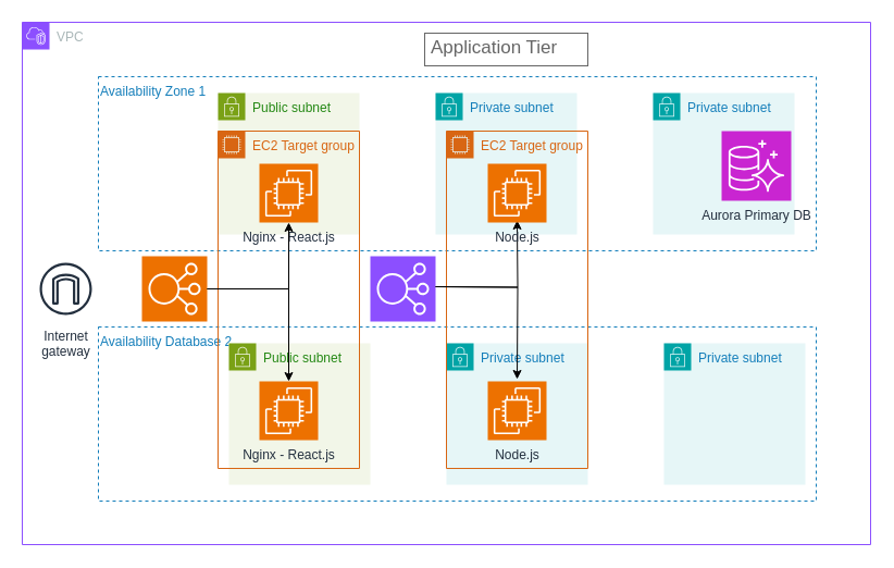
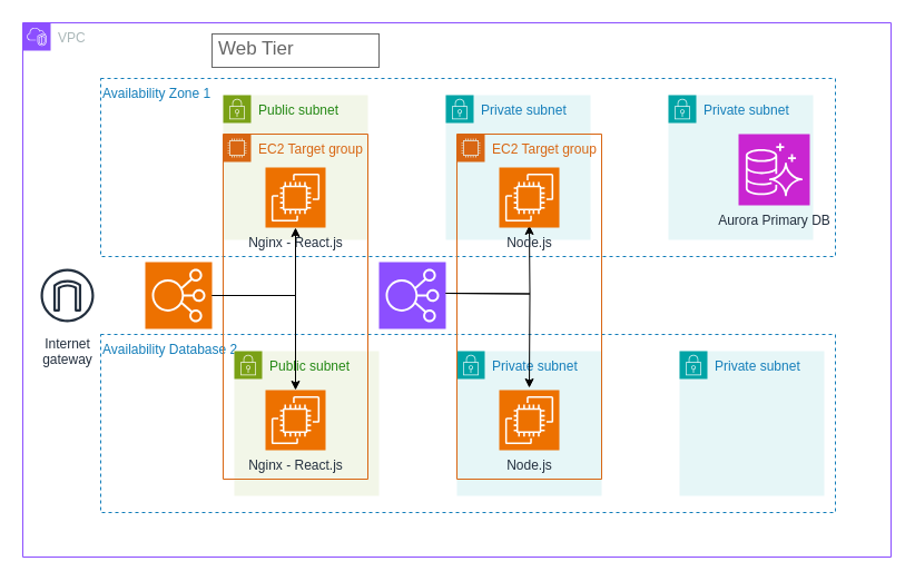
  <mxCell id="0" />
  <mxCell id="1" parent="0" />
  <mxCell id="2" value="VPC" style="points=[[0,0],[0.25,0],[0.5,0],[0.75,0],[1,0],[1,0.25],[1,0.5],[1,0.75],[1,1],[0.75,1],[0.5,1],[0.25,1],[0,1],[0,0.75],[0,0.5],[0,0.25]];outlineConnect=0;gradientColor=none;html=1;whiteSpace=wrap;fontSize=12;fontStyle=0;container=1;pointerEvents=0;collapsible=0;recursiveResize=0;shape=mxgraph.aws4.group;grIcon=mxgraph.aws4.group_vpc2;strokeColor=#8C4FFF;fillColor=none;verticalAlign=top;align=left;spacingLeft=30;fontColor=#AAB7B8;dashed=0;" vertex="1" parent="1"><mxGeometry x="20" y="20" width="780" height="480" as="geometry" /></mxCell>
  <mxCell id="3" value="Internet&#10;gateway" style="sketch=0;outlineConnect=0;fontColor=#232F3E;gradientColor=none;strokeColor=#232F3E;fillColor=#ffffff;dashed=0;verticalLabelPosition=bottom;verticalAlign=top;align=center;html=1;fontSize=12;fontStyle=0;aspect=fixed;shape=mxgraph.aws4.resourceIcon;resIcon=mxgraph.aws4.internet_gateway;" vertex="1" parent="2"><mxGeometry x="10" y="215" width="60" height="60" as="geometry" /></mxCell>
  <mxCell id="4" value="Availability Zone 1" style="fillColor=none;strokeColor=#147EBA;dashed=1;verticalAlign=top;fontStyle=0;fontColor=#147EBA;whiteSpace=wrap;html=1;align=left;" vertex="1" parent="2"><mxGeometry x="70" y="50" width="660" height="160" as="geometry" /></mxCell>
  <mxCell id="5" value="Availability Database 2" style="fillColor=none;strokeColor=#147EBA;dashed=1;verticalAlign=top;fontStyle=0;fontColor=#147EBA;whiteSpace=wrap;html=1;align=left;" vertex="1" parent="2"><mxGeometry x="70" y="280" width="660" height="160" as="geometry" /></mxCell>
- <mxCell id="7" value="Application Tier" style="strokeWidth=1;shadow=0;dashed=0;align=center;html=1;shape=mxgraph.mockup.text.textBox;fontColor=#666666;align=left;fontSize=17;spacingLeft=4;spacingTop=-3;whiteSpace=wrap;strokeColor=#666666;mainText=" vertex="1" parent="2"><mxGeometry x="370" y="10" width="150" height="30" as="geometry" /></mxCell>
+ <mxCell id="6" value="Web Tier" style="strokeWidth=1;shadow=0;dashed=0;align=center;html=1;shape=mxgraph.mockup.text.textBox;fontColor=#666666;align=left;fontSize=17;spacingLeft=4;spacingTop=-3;whiteSpace=wrap;strokeColor=#666666;mainText=" vertex="1" parent="2"><mxGeometry x="170" y="10" width="150" height="30" as="geometry" /></mxCell>
  <mxCell id="8" value="Public subnet" style="points=[[0,0],[0.25,0],[0.5,0],[0.75,0],[1,0],[1,0.25],[1,0.5],[1,0.75],[1,1],[0.75,1],[0.5,1],[0.25,1],[0,1],[0,0.75],[0,0.5],[0,0.25]];outlineConnect=0;gradientColor=none;html=1;whiteSpace=wrap;fontSize=12;fontStyle=0;container=1;pointerEvents=0;collapsible=0;recursiveResize=0;shape=mxgraph.aws4.group;grIcon=mxgraph.aws4.group_security_group;grStroke=0;strokeColor=#7AA116;fillColor=#F2F6E8;verticalAlign=top;align=left;spacingLeft=30;fontColor=#248814;dashed=0;" vertex="1" parent="2"><mxGeometry x="180" y="65" width="130" height="130" as="geometry" /></mxCell>
  <mxCell id="9" value="Public subnet" style="points=[[0,0],[0.25,0],[0.5,0],[0.75,0],[1,0],[1,0.25],[1,0.5],[1,0.75],[1,1],[0.75,1],[0.5,1],[0.25,1],[0,1],[0,0.75],[0,0.5],[0,0.25]];outlineConnect=0;gradientColor=none;html=1;whiteSpace=wrap;fontSize=12;fontStyle=0;container=1;pointerEvents=0;collapsible=0;recursiveResize=0;shape=mxgraph.aws4.group;grIcon=mxgraph.aws4.group_security_group;grStroke=0;strokeColor=#7AA116;fillColor=#F2F6E8;verticalAlign=top;align=left;spacingLeft=30;fontColor=#248814;dashed=0;" vertex="1" parent="2"><mxGeometry x="190" y="295" width="130" height="130" as="geometry" /></mxCell>
  <mxCell id="10" value="Private subnet" style="points=[[0,0],[0.25,0],[0.5,0],[0.75,0],[1,0],[1,0.25],[1,0.5],[1,0.75],[1,1],[0.75,1],[0.5,1],[0.25,1],[0,1],[0,0.75],[0,0.5],[0,0.25]];outlineConnect=0;gradientColor=none;html=1;whiteSpace=wrap;fontSize=12;fontStyle=0;container=1;pointerEvents=0;collapsible=0;recursiveResize=0;shape=mxgraph.aws4.group;grIcon=mxgraph.aws4.group_security_group;grStroke=0;strokeColor=#00A4A6;fillColor=#E6F6F7;verticalAlign=top;align=left;spacingLeft=30;fontColor=#147EBA;dashed=0;" vertex="1" parent="2"><mxGeometry x="380" y="65" width="130" height="130" as="geometry" /></mxCell>
  <mxCell id="11" value="Private subnet" style="points=[[0,0],[0.25,0],[0.5,0],[0.75,0],[1,0],[1,0.25],[1,0.5],[1,0.75],[1,1],[0.75,1],[0.5,1],[0.25,1],[0,1],[0,0.75],[0,0.5],[0,0.25]];outlineConnect=0;gradientColor=none;html=1;whiteSpace=wrap;fontSize=12;fontStyle=0;container=1;pointerEvents=0;collapsible=0;recursiveResize=0;shape=mxgraph.aws4.group;grIcon=mxgraph.aws4.group_security_group;grStroke=0;strokeColor=#00A4A6;fillColor=#E6F6F7;verticalAlign=top;align=left;spacingLeft=30;fontColor=#147EBA;dashed=0;" vertex="1" parent="2"><mxGeometry x="390" y="295" width="130" height="130" as="geometry" /></mxCell>
  <mxCell id="12" value="Private subnet" style="points=[[0,0],[0.25,0],[0.5,0],[0.75,0],[1,0],[1,0.25],[1,0.5],[1,0.75],[1,1],[0.75,1],[0.5,1],[0.25,1],[0,1],[0,0.75],[0,0.5],[0,0.25]];outlineConnect=0;gradientColor=none;html=1;whiteSpace=wrap;fontSize=12;fontStyle=0;container=1;pointerEvents=0;collapsible=0;recursiveResize=0;shape=mxgraph.aws4.group;grIcon=mxgraph.aws4.group_security_group;grStroke=0;strokeColor=#00A4A6;fillColor=#E6F6F7;verticalAlign=top;align=left;spacingLeft=30;fontColor=#147EBA;dashed=0;" vertex="1" parent="2"><mxGeometry x="580" y="65" width="130" height="130" as="geometry" /></mxCell>
  <mxCell id="13" value="Private subnet" style="points=[[0,0],[0.25,0],[0.5,0],[0.75,0],[1,0],[1,0.25],[1,0.5],[1,0.75],[1,1],[0.75,1],[0.5,1],[0.25,1],[0,1],[0,0.75],[0,0.5],[0,0.25]];outlineConnect=0;gradientColor=none;html=1;whiteSpace=wrap;fontSize=12;fontStyle=0;container=1;pointerEvents=0;collapsible=0;recursiveResize=0;shape=mxgraph.aws4.group;grIcon=mxgraph.aws4.group_security_group;grStroke=0;strokeColor=#00A4A6;fillColor=#E6F6F7;verticalAlign=top;align=left;spacingLeft=30;fontColor=#147EBA;dashed=0;" vertex="1" parent="2"><mxGeometry x="590" y="295" width="130" height="130" as="geometry" /></mxCell>
  <mxCell id="14" value="" style="sketch=0;points=[[0,0,0],[0.25,0,0],[0.5,0,0],[0.75,0,0],[1,0,0],[0,1,0],[0.25,1,0],[0.5,1,0],[0.75,1,0],[1,1,0],[0,0.25,0],[0,0.5,0],[0,0.75,0],[1,0.25,0],[1,0.5,0],[1,0.75,0]];outlineConnect=0;fontColor=#232F3E;fillColor=#ED7100;strokeColor=#ffffff;dashed=0;verticalLabelPosition=bottom;verticalAlign=top;align=center;html=1;fontSize=12;fontStyle=0;aspect=fixed;shape=mxgraph.aws4.resourceIcon;resIcon=mxgraph.aws4.elastic_load_balancing;" vertex="1" parent="2"><mxGeometry x="110" y="215" width="60" height="60" as="geometry" /></mxCell>
  <mxCell id="15" value="" style="sketch=0;points=[[0,0,0],[0.25,0,0],[0.5,0,0],[0.75,0,0],[1,0,0],[0,1,0],[0.25,1,0],[0.5,1,0],[0.75,1,0],[1,1,0],[0,0.25,0],[0,0.5,0],[0,0.75,0],[1,0.25,0],[1,0.5,0],[1,0.75,0]];outlineConnect=0;fontColor=#232F3E;fillColor=#8C4FFF;strokeColor=#ffffff;dashed=0;verticalLabelPosition=bottom;verticalAlign=top;align=center;html=1;fontSize=12;fontStyle=0;aspect=fixed;shape=mxgraph.aws4.resourceIcon;resIcon=mxgraph.aws4.elastic_load_balancing;" vertex="1" parent="2"><mxGeometry x="320" y="215" width="60" height="60" as="geometry" /></mxCell>
  <mxCell id="16" value="EC2 Target group" style="points=[[0,0],[0.25,0],[0.5,0],[0.75,0],[1,0],[1,0.25],[1,0.5],[1,0.75],[1,1],[0.75,1],[0.5,1],[0.25,1],[0,1],[0,0.75],[0,0.5],[0,0.25]];outlineConnect=0;gradientColor=none;html=1;whiteSpace=wrap;fontSize=12;fontStyle=0;container=1;pointerEvents=0;collapsible=0;recursiveResize=0;shape=mxgraph.aws4.group;grIcon=mxgraph.aws4.group_ec2_instance_contents;strokeColor=#D86613;fillColor=none;verticalAlign=top;align=left;spacingLeft=30;fontColor=#D86613;dashed=0;" vertex="1" parent="2"><mxGeometry x="180" y="100" width="130" height="310" as="geometry" /></mxCell>
  <mxCell id="17" value="EC2 Target group" style="points=[[0,0],[0.25,0],[0.5,0],[0.75,0],[1,0],[1,0.25],[1,0.5],[1,0.75],[1,1],[0.75,1],[0.5,1],[0.25,1],[0,1],[0,0.75],[0,0.5],[0,0.25]];outlineConnect=0;gradientColor=none;html=1;whiteSpace=wrap;fontSize=12;fontStyle=0;container=1;pointerEvents=0;collapsible=0;recursiveResize=0;shape=mxgraph.aws4.group;grIcon=mxgraph.aws4.group_ec2_instance_contents;strokeColor=#D86613;fillColor=none;verticalAlign=top;align=left;spacingLeft=30;fontColor=#D86613;dashed=0;" vertex="1" parent="2"><mxGeometry x="390" y="100" width="130" height="310" as="geometry" /></mxCell>
  <mxCell id="18" value="Node.js" style="sketch=0;points=[[0,0,0],[0.25,0,0],[0.5,0,0],[0.75,0,0],[1,0,0],[0,1,0],[0.25,1,0],[0.5,1,0],[0.75,1,0],[1,1,0],[0,0.25,0],[0,0.5,0],[0,0.75,0],[1,0.25,0],[1,0.5,0],[1,0.75,0]];outlineConnect=0;fontColor=#232F3E;fillColor=#ED7100;strokeColor=#ffffff;dashed=0;verticalLabelPosition=bottom;verticalAlign=top;align=center;html=1;fontSize=12;fontStyle=0;aspect=fixed;shape=mxgraph.aws4.resourceIcon;resIcon=mxgraph.aws4.ec2;" vertex="1" parent="17"><mxGeometry x="38" y="230" width="54" height="54" as="geometry" /></mxCell>
  <mxCell id="19" style="edgeStyle=orthogonalEdgeStyle;rounded=0;orthogonalLoop=1;jettySize=auto;html=1;entryX=0.5;entryY=1;entryDx=0;entryDy=0;entryPerimeter=0;" edge="1" parent="17"><mxGeometry relative="1" as="geometry"><mxPoint x="-10" y="143" as="sourcePoint" /><mxPoint x="65" y="82" as="targetPoint" /></mxGeometry></mxCell>
  <mxCell id="20" style="edgeStyle=orthogonalEdgeStyle;rounded=0;orthogonalLoop=1;jettySize=auto;html=1;entryX=0.5;entryY=0;entryDx=0;entryDy=0;entryPerimeter=0;" edge="1" parent="17"><mxGeometry relative="1" as="geometry"><mxPoint x="-10" y="143" as="sourcePoint" /><mxPoint x="65" y="228" as="targetPoint" /></mxGeometry></mxCell>
  <mxCell id="21" value="Nginx - React.js" style="sketch=0;points=[[0,0,0],[0.25,0,0],[0.5,0,0],[0.75,0,0],[1,0,0],[0,1,0],[0.25,1,0],[0.5,1,0],[0.75,1,0],[1,1,0],[0,0.25,0],[0,0.5,0],[0,0.75,0],[1,0.25,0],[1,0.5,0],[1,0.75,0]];outlineConnect=0;fontColor=#232F3E;fillColor=#ED7100;strokeColor=#ffffff;dashed=0;verticalLabelPosition=bottom;verticalAlign=top;align=center;html=1;fontSize=12;fontStyle=0;aspect=fixed;shape=mxgraph.aws4.resourceIcon;resIcon=mxgraph.aws4.ec2;" vertex="1" parent="2"><mxGeometry x="218" y="130" width="54" height="54" as="geometry" /></mxCell>
  <mxCell id="22" value="Nginx - React.js" style="sketch=0;points=[[0,0,0],[0.25,0,0],[0.5,0,0],[0.75,0,0],[1,0,0],[0,1,0],[0.25,1,0],[0.5,1,0],[0.75,1,0],[1,1,0],[0,0.25,0],[0,0.5,0],[0,0.75,0],[1,0.25,0],[1,0.5,0],[1,0.75,0]];outlineConnect=0;fontColor=#232F3E;fillColor=#ED7100;strokeColor=#ffffff;dashed=0;verticalLabelPosition=bottom;verticalAlign=top;align=center;html=1;fontSize=12;fontStyle=0;aspect=fixed;shape=mxgraph.aws4.resourceIcon;resIcon=mxgraph.aws4.ec2;" vertex="1" parent="2"><mxGeometry x="218" y="330" width="54" height="54" as="geometry" /></mxCell>
  <mxCell id="23" value="Node.js" style="sketch=0;points=[[0,0,0],[0.25,0,0],[0.5,0,0],[0.75,0,0],[1,0,0],[0,1,0],[0.25,1,0],[0.5,1,0],[0.75,1,0],[1,1,0],[0,0.25,0],[0,0.5,0],[0,0.75,0],[1,0.25,0],[1,0.5,0],[1,0.75,0]];outlineConnect=0;fontColor=#232F3E;fillColor=#ED7100;strokeColor=#ffffff;dashed=0;verticalLabelPosition=bottom;verticalAlign=top;align=center;html=1;fontSize=12;fontStyle=0;aspect=fixed;shape=mxgraph.aws4.resourceIcon;resIcon=mxgraph.aws4.ec2;" vertex="1" parent="2"><mxGeometry x="428" y="130" width="54" height="54" as="geometry" /></mxCell>
  <mxCell id="24" value="Aurora Primary DB" style="sketch=0;points=[[0,0,0],[0.25,0,0],[0.5,0,0],[0.75,0,0],[1,0,0],[0,1,0],[0.25,1,0],[0.5,1,0],[0.75,1,0],[1,1,0],[0,0.25,0],[0,0.5,0],[0,0.75,0],[1,0.25,0],[1,0.5,0],[1,0.75,0]];outlineConnect=0;fontColor=#232F3E;fillColor=#C925D1;strokeColor=#ffffff;dashed=0;verticalLabelPosition=bottom;verticalAlign=top;align=center;html=1;fontSize=12;fontStyle=0;aspect=fixed;shape=mxgraph.aws4.resourceIcon;resIcon=mxgraph.aws4.aurora;" vertex="1" parent="2"><mxGeometry x="643" y="100" width="64" height="64" as="geometry" /></mxCell>
  <mxCell id="25" style="edgeStyle=orthogonalEdgeStyle;rounded=0;orthogonalLoop=1;jettySize=auto;html=1;entryX=0.5;entryY=1;entryDx=0;entryDy=0;entryPerimeter=0;" edge="1" parent="2" source="14" target="21"><mxGeometry relative="1" as="geometry" /></mxCell>
  <mxCell id="26" style="edgeStyle=orthogonalEdgeStyle;rounded=0;orthogonalLoop=1;jettySize=auto;html=1;entryX=0.5;entryY=0;entryDx=0;entryDy=0;entryPerimeter=0;" edge="1" parent="2" source="14" target="22"><mxGeometry relative="1" as="geometry" /></mxCell>
